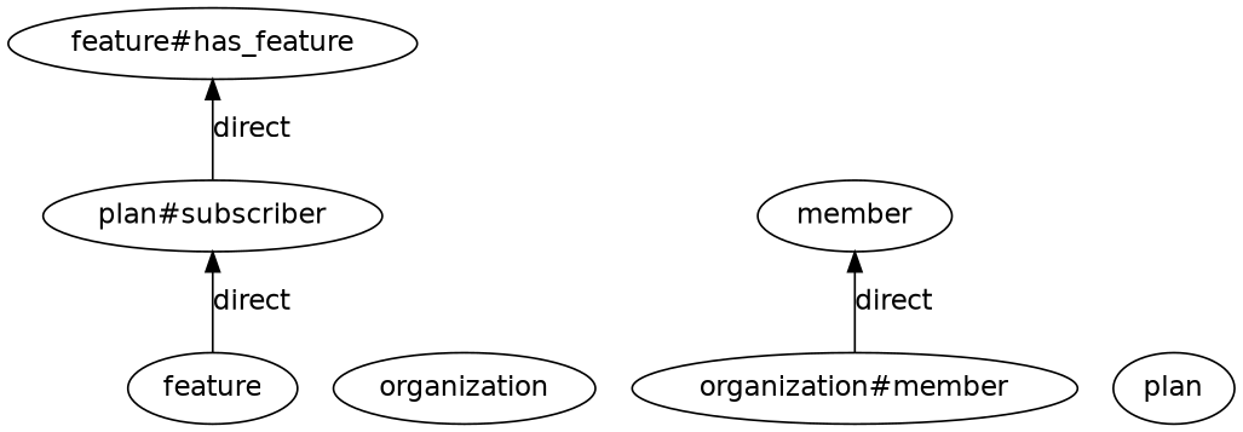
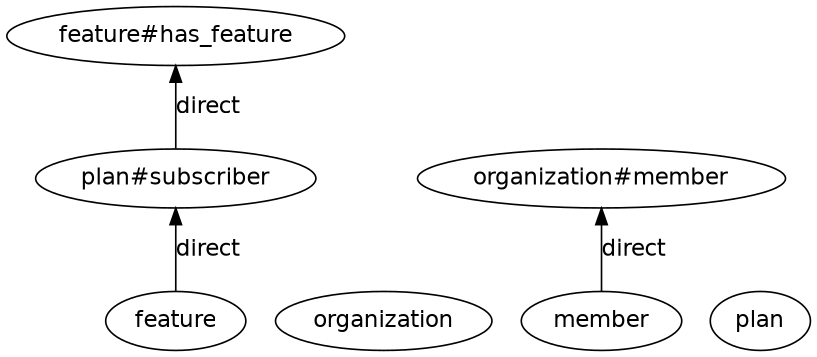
  digraph {
    fontname="DejaVu Sans"
    rankdir=BT
    node [fontname="DejaVu Sans"]
    edge [fontname="DejaVu Sans"]
    n1 [label=feature]
    n2 [label="plan#subscriber"]
    n3 [label="feature#has_feature"]
    n4 [label=organization]
    n5 [label="organization#member"]
    n6 [label=member]
    n7 [label=plan]
    n1 -> n2 [label=direct]
    n2 -> n3 [label=direct]
-   n5 -> n6 [label=direct]
+   n6 -> n5 [label=direct]
  }
